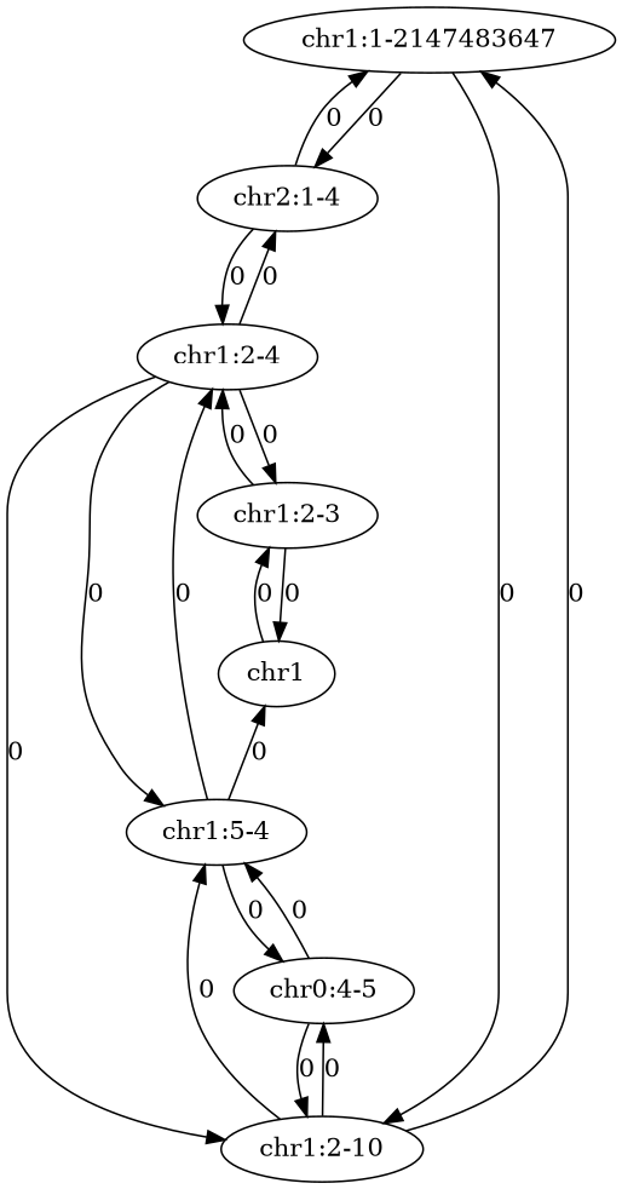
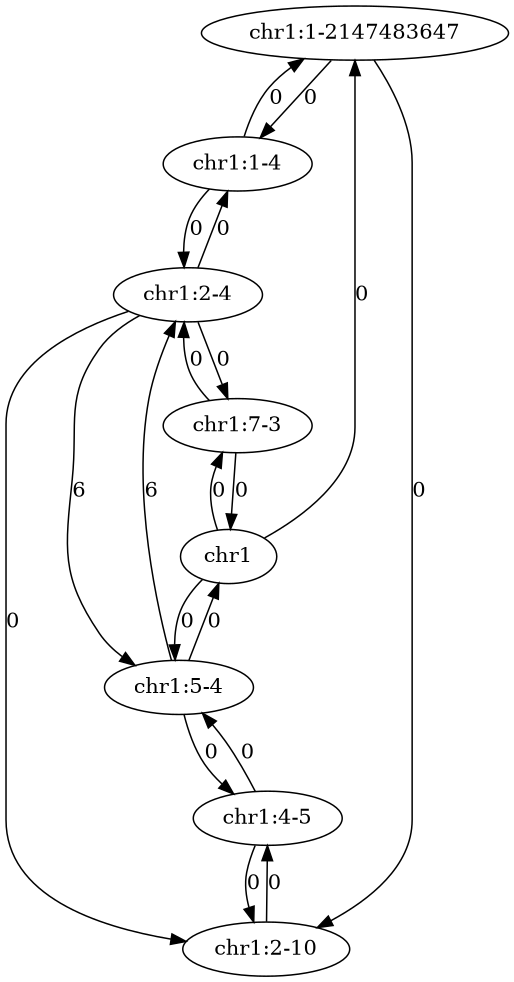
  digraph {
    "chr1:1-2147483647"
-   "chr1:1-4" [label="chr2:1-4"]
+   "chr1:1-4"
    "chr1:2-10"
    "chr1:2-4"
-   "chr1:4-5" [label="chr0:4-5"]
+   "chr1:4-5"
    n6 [label="chr1:5-4"]
-   "chr1:2-3"
+   "chr1:2-3" [label="chr1:7-3"]
    chr1
    "chr1:1-2147483647" -> "chr1:1-4" [label=0]
    "chr1:1-2147483647" -> "chr1:2-10" [label=0]
    "chr1:1-4" -> "chr1:1-2147483647" [label=0]
    "chr1:1-4" -> "chr1:2-4" [label=0]
-   "chr1:2-10" -> "chr1:1-2147483647" [label=0]
+   chr1 -> "chr1:1-2147483647" [label=0]
    "chr1:2-10" -> "chr1:4-5" [label=0]
    "chr1:2-4" -> "chr1:1-4" [label=0]
    "chr1:2-4" -> "chr1:2-10" [label=0]
-   "chr1:2-4" -> n6 [label=0]
+   "chr1:2-4" -> n6 [label=6]
    "chr1:2-4" -> "chr1:2-3" [label=0]
    "chr1:4-5" -> "chr1:2-10" [label=0]
    "chr1:4-5" -> n6 [label=0]
-   n6 -> "chr1:2-4" [label=0]
+   n6 -> "chr1:2-4" [label=6]
    n6 -> "chr1:4-5" [label=0]
    n6 -> chr1 [label=0]
    "chr1:2-3" -> "chr1:2-4" [label=0]
    "chr1:2-3" -> chr1 [label=0]
-   "chr1:2-10" -> n6 [label=0]
+   chr1 -> n6 [label=0]
    chr1 -> "chr1:2-3" [label=0]
  }
